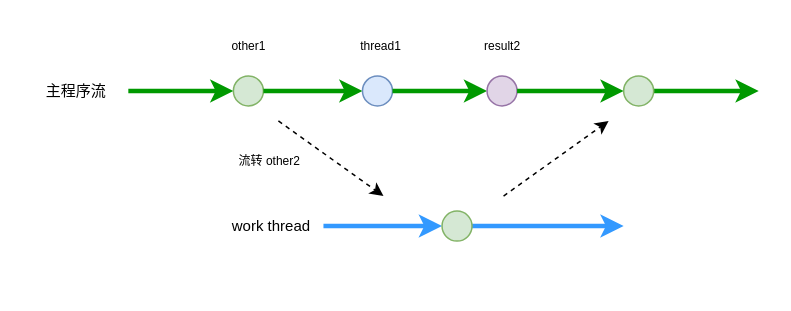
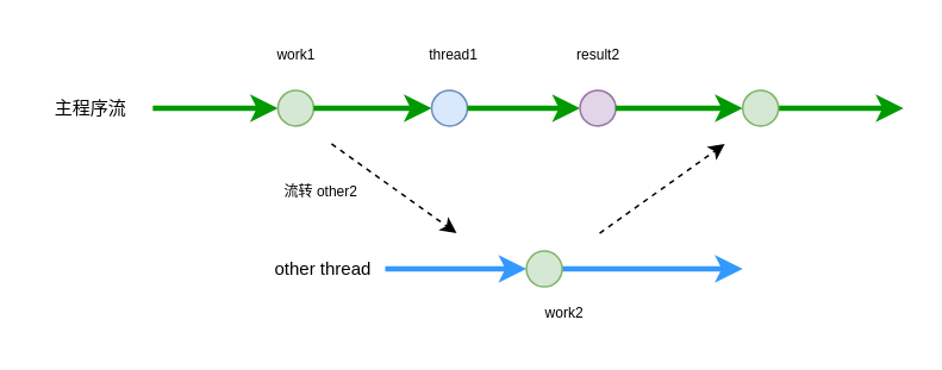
  <mxCell id="0" />
  <mxCell id="1" parent="0" />
  <mxCell id="2" value="" style="endArrow=classic;html=1;rounded=0;strokeWidth=3;strokeColor=#009900;" parent="1" source="20" edge="1"><mxGeometry width="50" height="50" relative="1" as="geometry"><mxPoint x="60" y="60" as="sourcePoint" /><mxPoint x="505" y="60" as="targetPoint" /></mxGeometry></mxCell>
  <mxCell id="3" value="" style="endArrow=classic;html=1;rounded=0;strokeWidth=3;strokeColor=#3399FF;" parent="1" source="10" edge="1"><mxGeometry width="50" height="50" relative="1" as="geometry"><mxPoint x="215" y="150" as="sourcePoint" /><mxPoint x="415" y="150" as="targetPoint" /></mxGeometry></mxCell>
  <mxCell id="4" value="" style="endArrow=classic;html=1;rounded=0;strokeWidth=3;strokeColor=#009900;" parent="1" target="5" edge="1"><mxGeometry width="50" height="50" relative="1" as="geometry"><mxPoint x="85" y="60" as="sourcePoint" /><mxPoint x="540" y="60" as="targetPoint" /></mxGeometry></mxCell>
  <mxCell id="5" value="" style="ellipse;whiteSpace=wrap;html=1;aspect=fixed;fillColor=#d5e8d4;strokeColor=#82b366;" parent="1" vertex="1"><mxGeometry x="155" y="50" width="20" height="20" as="geometry" /></mxCell>
- <mxCell id="6" value="work thread" style="text;html=1;align=center;verticalAlign=middle;resizable=0;points=[];autosize=1;strokeColor=none;fillColor=none;fontSize=10;fontStyle=0" parent="1" vertex="1"><mxGeometry x="140" y="135" width="80" height="30" as="geometry" /></mxCell>
- <mxCell id="7" value="other1" style="text;html=1;align=center;verticalAlign=middle;resizable=0;points=[];autosize=1;strokeColor=none;fillColor=none;fontSize=8;" parent="1" vertex="1"><mxGeometry x="145" y="20" width="40" height="20" as="geometry" /></mxCell>
+ <mxCell id="6" value="other thread" style="text;html=1;align=center;verticalAlign=middle;resizable=0;points=[];autosize=1;strokeColor=none;fillColor=none;fontSize=10;fontStyle=0" parent="1" vertex="1"><mxGeometry x="140" y="135" width="80" height="30" as="geometry" /></mxCell>
+ <mxCell id="7" value="work1" style="text;html=1;align=center;verticalAlign=middle;resizable=0;points=[];autosize=1;strokeColor=none;fillColor=none;fontSize=8;" parent="1" vertex="1"><mxGeometry x="145" y="20" width="40" height="20" as="geometry" /></mxCell>
  <mxCell id="8" value="" style="endArrow=classic;html=1;rounded=0;dashed=1;" parent="1" edge="1"><mxGeometry width="50" height="50" relative="1" as="geometry"><mxPoint x="185" y="80" as="sourcePoint" /><mxPoint x="255" y="130" as="targetPoint" /></mxGeometry></mxCell>
  <mxCell id="9" value="" style="endArrow=classic;html=1;rounded=0;strokeWidth=3;strokeColor=#3399FF;" parent="1" target="10" edge="1"><mxGeometry width="50" height="50" relative="1" as="geometry"><mxPoint x="215" y="150" as="sourcePoint" /><mxPoint x="395" y="150" as="targetPoint" /></mxGeometry></mxCell>
  <mxCell id="10" value="" style="ellipse;whiteSpace=wrap;html=1;aspect=fixed;fillColor=#d5e8d4;strokeColor=#82b366;" parent="1" vertex="1"><mxGeometry x="294" y="140" width="20" height="20" as="geometry" /></mxCell>
  <mxCell id="11" value="流转 other2&amp;nbsp;" style="text;html=1;align=center;verticalAlign=middle;resizable=0;points=[];autosize=1;strokeColor=none;fillColor=none;fontSize=8;" parent="1" vertex="1"><mxGeometry x="145" y="97" width="70" height="20" as="geometry" /></mxCell>
+ <mxCell id="12" value="work2" style="text;html=1;align=center;verticalAlign=middle;resizable=0;points=[];autosize=1;strokeColor=none;fillColor=none;fontSize=8;" parent="1" vertex="1"><mxGeometry x="295" y="165" width="40" height="20" as="geometry" /></mxCell>
  <mxCell id="13" value="" style="endArrow=classic;html=1;rounded=0;strokeWidth=3;strokeColor=#009900;" parent="1" source="5" target="14" edge="1"><mxGeometry width="50" height="50" relative="1" as="geometry"><mxPoint x="175" y="60" as="sourcePoint" /><mxPoint x="540" y="60" as="targetPoint" /></mxGeometry></mxCell>
  <mxCell id="14" value="" style="ellipse;whiteSpace=wrap;html=1;aspect=fixed;fillColor=#dae8fc;strokeColor=#6c8ebf;" parent="1" vertex="1"><mxGeometry x="241" y="50" width="20" height="20" as="geometry" /></mxCell>
  <mxCell id="15" value="thread1" style="text;html=1;align=center;verticalAlign=middle;resizable=0;points=[];autosize=1;strokeColor=none;fillColor=none;fontSize=8;" parent="1" vertex="1"><mxGeometry x="223" y="20" width="60" height="20" as="geometry" /></mxCell>
  <mxCell id="16" value="" style="endArrow=classic;html=1;rounded=0;strokeWidth=3;strokeColor=#009900;" parent="1" source="14" target="17" edge="1"><mxGeometry width="50" height="50" relative="1" as="geometry"><mxPoint x="295" y="60" as="sourcePoint" /><mxPoint x="540" y="60" as="targetPoint" /></mxGeometry></mxCell>
  <mxCell id="17" value="" style="ellipse;whiteSpace=wrap;html=1;aspect=fixed;fillColor=#e1d5e7;strokeColor=#9673a6;" parent="1" vertex="1"><mxGeometry x="324" y="50" width="20" height="20" as="geometry" /></mxCell>
  <mxCell id="18" value="result2" style="text;html=1;align=center;verticalAlign=middle;resizable=0;points=[];autosize=1;strokeColor=none;fillColor=none;fontSize=8;" parent="1" vertex="1"><mxGeometry x="304" y="20" width="60" height="20" as="geometry" /></mxCell>
  <mxCell id="19" value="" style="endArrow=classic;html=1;rounded=0;strokeWidth=3;strokeColor=#009900;" parent="1" source="17" target="20" edge="1"><mxGeometry width="50" height="50" relative="1" as="geometry"><mxPoint x="365" y="60" as="sourcePoint" /><mxPoint x="495" y="60" as="targetPoint" /></mxGeometry></mxCell>
  <mxCell id="20" value="" style="ellipse;whiteSpace=wrap;html=1;aspect=fixed;fillColor=#d5e8d4;strokeColor=#82b366;" parent="1" vertex="1"><mxGeometry x="415" y="50" width="20" height="20" as="geometry" /></mxCell>
  <mxCell id="21" value="" style="endArrow=classic;html=1;rounded=0;dashed=1;" parent="1" edge="1"><mxGeometry width="50" height="50" relative="1" as="geometry"><mxPoint x="335" y="130" as="sourcePoint" /><mxPoint x="405" y="80" as="targetPoint" /></mxGeometry></mxCell>
  <mxCell id="22" value="主程序流" style="text;html=1;align=center;verticalAlign=middle;resizable=0;points=[];autosize=1;strokeColor=none;fillColor=none;fontSize=10;fontStyle=0" parent="1" vertex="1"><mxGeometry x="20" y="45" width="60" height="30" as="geometry" /></mxCell>
